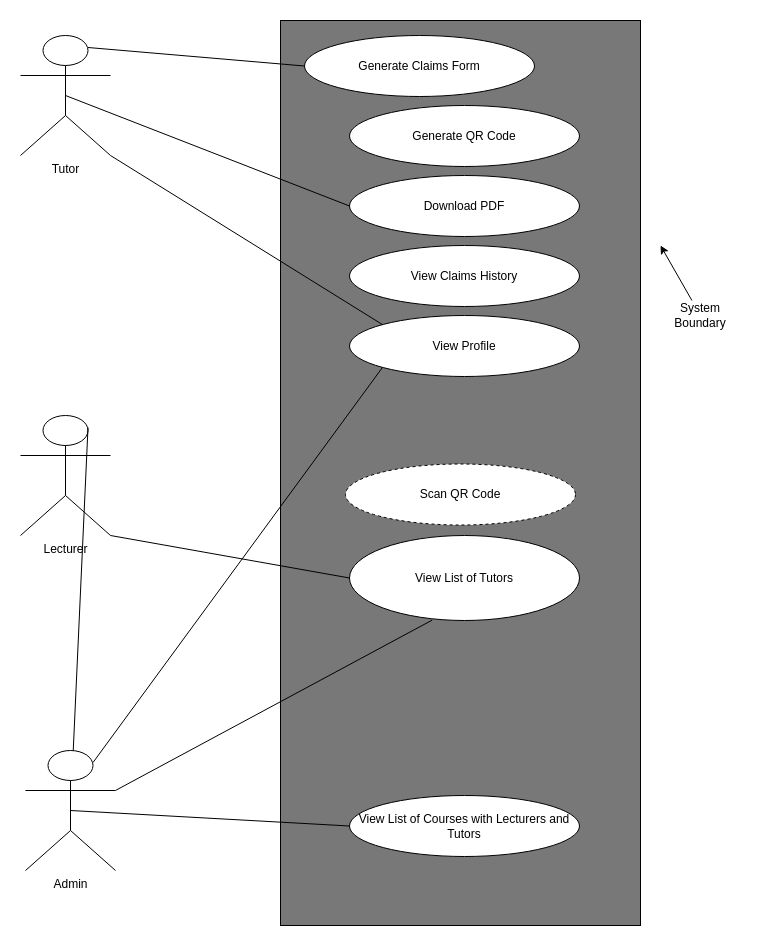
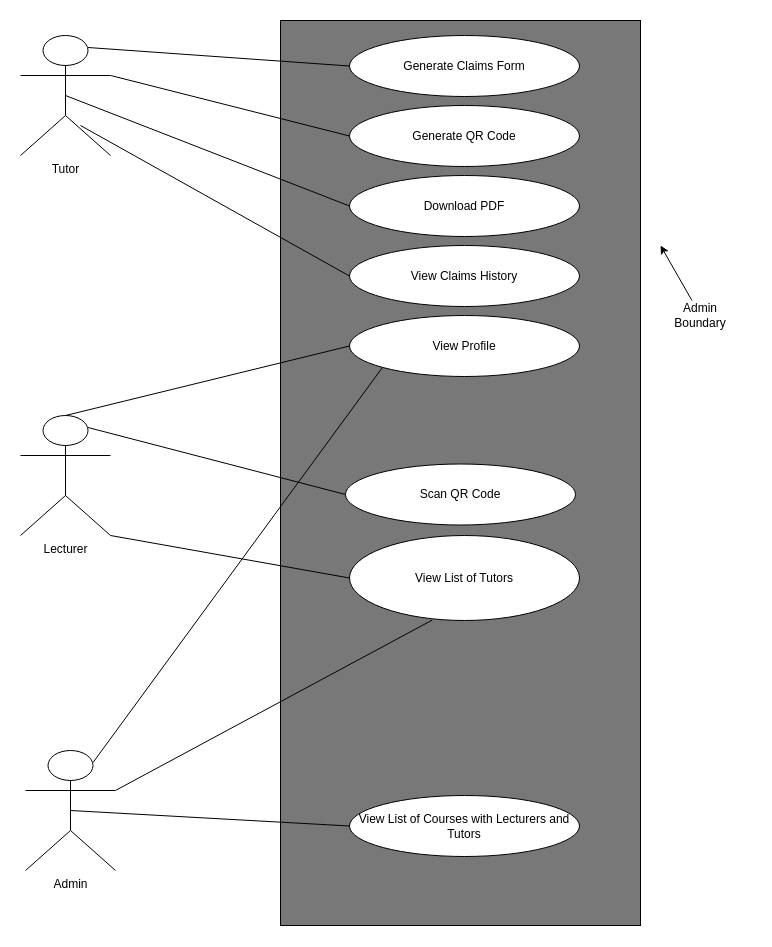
  <mxCell id="0" />
  <mxCell id="1" parent="0" />
  <mxCell id="2" value="" style="rounded=0;whiteSpace=wrap;html=1;fillColor=#787878;" parent="1" vertex="1"><mxGeometry x="280" y="20" width="360" height="905" as="geometry" /></mxCell>
  <mxCell id="3" value="Tutor" style="shape=umlActor;verticalLabelPosition=bottom;labelBackgroundColor=#ffffff;verticalAlign=top;html=1;outlineConnect=0;" parent="1" vertex="1"><mxGeometry x="20" y="35" width="90" height="120" as="geometry" /></mxCell>
  <mxCell id="4" value="Lecturer" style="shape=umlActor;verticalLabelPosition=bottom;labelBackgroundColor=#ffffff;verticalAlign=top;html=1;outlineConnect=0;" parent="1" vertex="1"><mxGeometry x="20" y="415" width="90" height="120" as="geometry" /></mxCell>
  <mxCell id="5" value="Admin" style="shape=umlActor;verticalLabelPosition=bottom;labelBackgroundColor=#ffffff;verticalAlign=top;html=1;outlineConnect=0;" parent="1" vertex="1"><mxGeometry x="25" y="750" width="90" height="120" as="geometry" /></mxCell>
- <mxCell id="6" value="Generate Claims Form" style="ellipse;whiteSpace=wrap;html=1;" parent="1" vertex="1"><mxGeometry x="304" y="35" width="230" height="61" as="geometry" /></mxCell>
+ <mxCell id="6" value="Generate Claims Form" style="ellipse;whiteSpace=wrap;html=1;" parent="1" vertex="1"><mxGeometry x="349" y="35" width="230" height="61" as="geometry" /></mxCell>
  <mxCell id="7" value="Generate QR Code" style="ellipse;whiteSpace=wrap;html=1;" parent="1" vertex="1"><mxGeometry x="349" y="105" width="230" height="61" as="geometry" /></mxCell>
  <mxCell id="8" value="Download PDF" style="ellipse;whiteSpace=wrap;html=1;" parent="1" vertex="1"><mxGeometry x="349" y="175" width="230" height="61" as="geometry" /></mxCell>
  <mxCell id="9" value="View Claims History" style="ellipse;whiteSpace=wrap;html=1;" parent="1" vertex="1"><mxGeometry x="349" y="245" width="230" height="61" as="geometry" /></mxCell>
  <mxCell id="10" value="View Profile" style="ellipse;whiteSpace=wrap;html=1;" parent="1" vertex="1"><mxGeometry x="349" y="315" width="230" height="61" as="geometry" /></mxCell>
- <mxCell id="11" value="Scan QR Code" style="ellipse;whiteSpace=wrap;html=1;dashed=1;" parent="1" vertex="1"><mxGeometry x="345" y="463.5" width="230" height="61" as="geometry" /></mxCell>
+ <mxCell id="11" value="Scan QR Code" style="ellipse;whiteSpace=wrap;html=1;" parent="1" vertex="1"><mxGeometry x="345" y="463.5" width="230" height="61" as="geometry" /></mxCell>
  <mxCell id="12" value="View List of Tutors" style="ellipse;whiteSpace=wrap;html=1;" parent="1" vertex="1"><mxGeometry x="349" y="535" width="230" height="85" as="geometry" /></mxCell>
  <mxCell id="13" value="View List of Courses with Lecturers and Tutors" style="ellipse;whiteSpace=wrap;html=1;" parent="1" vertex="1"><mxGeometry x="349" y="795" width="230" height="61" as="geometry" /></mxCell>
  <mxCell id="14" value="" style="endArrow=none;html=1;entryX=0;entryY=0.5;entryDx=0;entryDy=0;exitX=0.5;exitY=0.5;exitDx=0;exitDy=0;exitPerimeter=0;" parent="1" source="5" target="13" edge="1"><mxGeometry width="50" height="50" relative="1" as="geometry"><mxPoint x="190" y="845" as="sourcePoint" /><mxPoint x="240" y="795" as="targetPoint" /></mxGeometry></mxCell>
  <mxCell id="15" value="" style="endArrow=none;html=1;entryX=0.359;entryY=0.996;entryDx=0;entryDy=0;entryPerimeter=0;exitX=1;exitY=0.333;exitDx=0;exitDy=0;exitPerimeter=0;" parent="1" source="5" target="12" edge="1"><mxGeometry width="50" height="50" relative="1" as="geometry"><mxPoint x="160" y="725" as="sourcePoint" /><mxPoint x="210" y="675" as="targetPoint" /></mxGeometry></mxCell>
  <mxCell id="16" value="" style="endArrow=none;html=1;exitX=0.75;exitY=0.1;exitDx=0;exitDy=0;exitPerimeter=0;entryX=0;entryY=1;entryDx=0;entryDy=0;" parent="1" source="5" target="10" edge="1"><mxGeometry width="50" height="50" relative="1" as="geometry"><mxPoint x="120" y="685" as="sourcePoint" /><mxPoint x="170" y="635" as="targetPoint" /></mxGeometry></mxCell>
  <mxCell id="17" value="" style="endArrow=none;html=1;entryX=0;entryY=0.5;entryDx=0;entryDy=0;exitX=1;exitY=1;exitDx=0;exitDy=0;exitPerimeter=0;" parent="1" source="4" target="12" edge="1"><mxGeometry width="50" height="50" relative="1" as="geometry"><mxPoint x="180" y="525" as="sourcePoint" /><mxPoint x="230" y="475" as="targetPoint" /></mxGeometry></mxCell>
- <mxCell id="18" value="" style="endArrow=none;html=1;exitX=0.75;exitY=0.1;exitDx=0;exitDy=0;exitPerimeter=0;" parent="1" source="4" target="5" edge="1"><mxGeometry width="50" height="50" relative="1" as="geometry"><mxPoint x="190" y="425" as="sourcePoint" /><mxPoint x="240" y="375" as="targetPoint" /></mxGeometry></mxCell>
- <mxCell id="20" value="" style="endArrow=none;html=1;entryX=0;entryY=0;entryDx=0;entryDy=0;exitX=1;exitY=1;exitDx=0;exitDy=0;exitPerimeter=0;" parent="1" source="3" target="10" edge="1"><mxGeometry width="50" height="50" relative="1" as="geometry"><mxPoint x="170" y="225" as="sourcePoint" /><mxPoint x="220" y="175" as="targetPoint" /></mxGeometry></mxCell>
+ <mxCell id="18" value="" style="endArrow=none;html=1;entryX=0;entryY=0.5;entryDx=0;entryDy=0;exitX=0.75;exitY=0.1;exitDx=0;exitDy=0;exitPerimeter=0;" parent="1" source="4" target="11" edge="1"><mxGeometry width="50" height="50" relative="1" as="geometry"><mxPoint x="190" y="425" as="sourcePoint" /><mxPoint x="240" y="375" as="targetPoint" /></mxGeometry></mxCell>
+ <mxCell id="19" value="" style="endArrow=none;html=1;entryX=0;entryY=0.5;entryDx=0;entryDy=0;exitX=0.5;exitY=0;exitDx=0;exitDy=0;exitPerimeter=0;" parent="1" source="4" target="10" edge="1"><mxGeometry width="50" height="50" relative="1" as="geometry"><mxPoint x="130" y="355" as="sourcePoint" /><mxPoint x="180" y="305" as="targetPoint" /></mxGeometry></mxCell>
+ <mxCell id="21" value="" style="endArrow=none;html=1;entryX=0;entryY=0.5;entryDx=0;entryDy=0;exitX=0.667;exitY=0.75;exitDx=0;exitDy=0;exitPerimeter=0;" parent="1" source="3" target="9" edge="1"><mxGeometry width="50" height="50" relative="1" as="geometry"><mxPoint x="200" y="165" as="sourcePoint" /><mxPoint x="250" y="115" as="targetPoint" /></mxGeometry></mxCell>
  <mxCell id="22" value="" style="endArrow=none;html=1;entryX=0;entryY=0.5;entryDx=0;entryDy=0;exitX=0.5;exitY=0.5;exitDx=0;exitDy=0;exitPerimeter=0;" parent="1" source="3" target="8" edge="1"><mxGeometry width="50" height="50" relative="1" as="geometry"><mxPoint x="210" y="125" as="sourcePoint" /><mxPoint x="260" y="75" as="targetPoint" /></mxGeometry></mxCell>
+ <mxCell id="23" value="" style="endArrow=none;html=1;entryX=0;entryY=0.5;entryDx=0;entryDy=0;exitX=1;exitY=0.333;exitDx=0;exitDy=0;exitPerimeter=0;" parent="1" source="3" target="7" edge="1"><mxGeometry width="50" height="50" relative="1" as="geometry"><mxPoint x="170" y="95" as="sourcePoint" /><mxPoint x="220" y="45" as="targetPoint" /></mxGeometry></mxCell>
  <mxCell id="24" value="" style="endArrow=none;html=1;entryX=0;entryY=0.5;entryDx=0;entryDy=0;exitX=0.75;exitY=0.1;exitDx=0;exitDy=0;exitPerimeter=0;" parent="1" source="3" target="6" edge="1"><mxGeometry width="50" height="50" relative="1" as="geometry"><mxPoint x="190" y="55" as="sourcePoint" /><mxPoint x="240" y="5" as="targetPoint" /></mxGeometry></mxCell>
- <mxCell id="25" value="System&lt;br&gt;Boundary&lt;br&gt;" style="text;html=1;strokeColor=none;fillColor=#ffffff;align=center;verticalAlign=middle;whiteSpace=wrap;rounded=0;" parent="1" vertex="1"><mxGeometry x="650" y="300" width="100" height="30" as="geometry" /></mxCell>
+ <mxCell id="25" value="Admin&lt;br&gt;Boundary&lt;br&gt;" style="text;html=1;strokeColor=none;fillColor=#ffffff;align=center;verticalAlign=middle;whiteSpace=wrap;rounded=0;" parent="1" vertex="1"><mxGeometry x="650" y="300" width="100" height="30" as="geometry" /></mxCell>
  <mxCell id="26" value="" style="endArrow=classic;html=1;" parent="1" source="25" edge="1"><mxGeometry width="50" height="50" relative="1" as="geometry"><mxPoint x="690" y="255" as="sourcePoint" /><mxPoint x="660" y="245" as="targetPoint" /></mxGeometry></mxCell>
